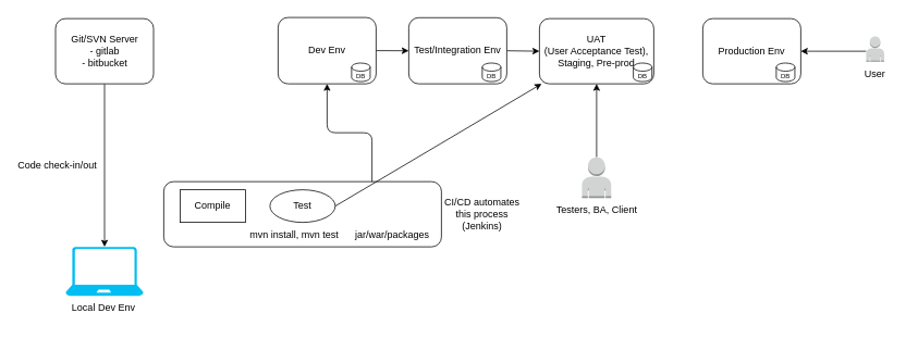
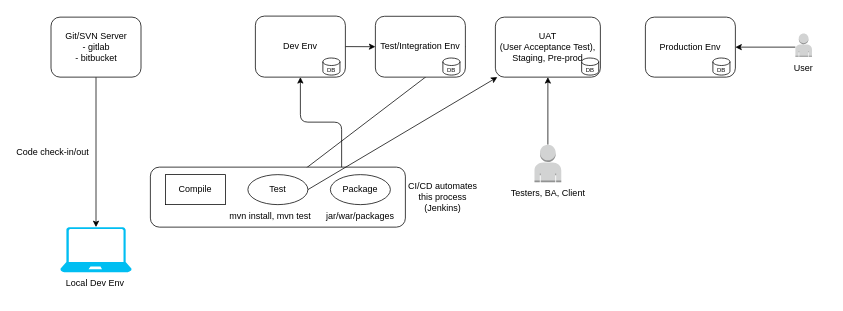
  <mxCell id="0" />
  <mxCell id="1" parent="0" />
  <mxCell id="2" style="edgeStyle=none;html=1;entryX=0.5;entryY=0;entryDx=0;entryDy=0;entryPerimeter=0;" edge="1" parent="1" source="3" target="6"><mxGeometry relative="1" as="geometry" /></mxCell>
  <mxCell id="3" value="Git/SVN Server&lt;br&gt;- gitlab&lt;br&gt;- bitbucket" style="rounded=1;whiteSpace=wrap;html=1;" vertex="1" parent="1"><mxGeometry x="67.5" y="22" width="120" height="80" as="geometry" /></mxCell>
  <mxCell id="4" value="Code check-in/out" style="text;html=1;strokeColor=none;fillColor=none;align=center;verticalAlign=middle;whiteSpace=wrap;rounded=0;" vertex="1" parent="1"><mxGeometry x="20" y="182" width="100" height="40" as="geometry" /></mxCell>
  <mxCell id="5" value="" style="group;strokeColor=none;" vertex="1" connectable="0" parent="1"><mxGeometry x="80" y="302" width="110" height="90" as="geometry" /></mxCell>
  <mxCell id="6" value="" style="verticalLabelPosition=bottom;html=1;verticalAlign=top;align=center;strokeColor=none;fillColor=#00BEF2;shape=mxgraph.azure.laptop;pointerEvents=1;" vertex="1" parent="5"><mxGeometry width="95" height="60" as="geometry" /></mxCell>
  <mxCell id="7" value="Local Dev Env" style="text;html=1;strokeColor=none;fillColor=none;align=center;verticalAlign=middle;whiteSpace=wrap;rounded=0;" vertex="1" parent="5"><mxGeometry y="60" width="92.5" height="30" as="geometry" /></mxCell>
  <mxCell id="8" value="Production Env" style="rounded=1;whiteSpace=wrap;html=1;" vertex="1" parent="1"><mxGeometry x="860" y="22" width="120" height="80" as="geometry" /></mxCell>
  <mxCell id="9" style="edgeStyle=none;html=1;entryX=1;entryY=0.5;entryDx=0;entryDy=0;" edge="1" parent="1" target="8"><mxGeometry relative="1" as="geometry"><mxPoint x="1060" y="62" as="sourcePoint" /></mxGeometry></mxCell>
  <mxCell id="10" value="UAT&lt;br&gt;(User Acceptance Test), Staging, Pre-prod" style="rounded=1;whiteSpace=wrap;html=1;" vertex="1" parent="1"><mxGeometry x="660" y="22" width="140" height="80" as="geometry" /></mxCell>
  <mxCell id="11" style="edgeStyle=none;html=1;entryX=0.5;entryY=1;entryDx=0;entryDy=0;" edge="1" parent="1" target="10"><mxGeometry relative="1" as="geometry"><mxPoint x="730" y="192" as="sourcePoint" /></mxGeometry></mxCell>
  <mxCell id="12" value="Testers, BA, Client" style="text;html=1;strokeColor=none;fillColor=none;align=center;verticalAlign=middle;whiteSpace=wrap;rounded=0;" vertex="1" parent="1"><mxGeometry x="667.5" y="237" width="125" height="40" as="geometry" /></mxCell>
- <mxCell id="13" style="edgeStyle=none;html=1;exitX=1;exitY=0.5;exitDx=0;exitDy=0;entryX=0;entryY=0.5;entryDx=0;entryDy=0;fontSize=8;" edge="1" parent="1" source="14" target="10"><mxGeometry relative="1" as="geometry" /></mxCell>
+ <mxCell id="13" style="edgeStyle=none;html=1;exitX=1;exitY=0.5;exitDx=0;exitDy=0;fontSize=8;" edge="1" parent="1" source="14" target="22"><mxGeometry relative="1" as="geometry" /></mxCell>
  <mxCell id="14" value="Test/Integration Env" style="rounded=1;whiteSpace=wrap;html=1;strokeColor=default;" vertex="1" parent="1"><mxGeometry x="500" y="20.88" width="120" height="81.12" as="geometry" /></mxCell>
  <mxCell id="15" style="edgeStyle=none;html=1;exitX=1;exitY=0.5;exitDx=0;exitDy=0;entryX=0;entryY=0.5;entryDx=0;entryDy=0;fontSize=8;" edge="1" parent="1" source="16" target="14"><mxGeometry relative="1" as="geometry" /></mxCell>
  <mxCell id="16" value="Dev Env" style="rounded=1;whiteSpace=wrap;html=1;strokeColor=default;" vertex="1" parent="1"><mxGeometry x="340" y="20.63" width="120" height="81.37" as="geometry" /></mxCell>
  <mxCell id="17" value="" style="group" vertex="1" connectable="0" parent="1"><mxGeometry x="200" y="222" width="340" height="80" as="geometry" /></mxCell>
  <mxCell id="18" value="" style="rounded=1;whiteSpace=wrap;html=1;strokeColor=default;" vertex="1" parent="17"><mxGeometry width="340" height="80" as="geometry" /></mxCell>
  <mxCell id="19" value="Compile" style="whiteSpace=wrap;html=1;strokeColor=default;rounded=0;" vertex="1" parent="17"><mxGeometry x="20" y="10" width="80" height="40" as="geometry" /></mxCell>
+ <mxCell id="20" value="Package" style="ellipse;whiteSpace=wrap;html=1;strokeColor=default;" vertex="1" parent="17"><mxGeometry x="240" y="10" width="80" height="40" as="geometry" /></mxCell>
  <mxCell id="21" style="edgeStyle=none;html=1;exitX=1;exitY=0.5;exitDx=0;exitDy=0;" edge="1" parent="17" source="22" target="10"><mxGeometry relative="1" as="geometry" /></mxCell>
  <mxCell id="22" value="Test" style="ellipse;whiteSpace=wrap;html=1;strokeColor=default;" vertex="1" parent="17"><mxGeometry x="130" y="10" width="80" height="40" as="geometry" /></mxCell>
  <mxCell id="23" value="mvn install, mvn test" style="text;html=1;strokeColor=none;fillColor=none;align=center;verticalAlign=middle;whiteSpace=wrap;rounded=0;" vertex="1" parent="17"><mxGeometry x="75" y="50" width="170" height="30" as="geometry" /></mxCell>
  <mxCell id="24" value="jar/war/packages" style="text;html=1;strokeColor=none;fillColor=none;align=center;verticalAlign=middle;whiteSpace=wrap;rounded=0;" vertex="1" parent="17"><mxGeometry x="220" y="50" width="120" height="30" as="geometry" /></mxCell>
  <mxCell id="25" style="edgeStyle=none;html=1;exitX=0.75;exitY=0;exitDx=0;exitDy=0;entryX=0.5;entryY=1;entryDx=0;entryDy=0;" edge="1" parent="1" source="18" target="16"><mxGeometry relative="1" as="geometry"><Array as="points"><mxPoint x="455" y="162" /><mxPoint x="400" y="162" /></Array></mxGeometry></mxCell>
  <mxCell id="26" value="&lt;font style=&quot;font-size: 8px&quot;&gt;DB&lt;/font&gt;" style="shape=cylinder3;whiteSpace=wrap;html=1;boundedLbl=1;backgroundOutline=1;size=5;strokeColor=default;" vertex="1" parent="1"><mxGeometry x="430" y="76.5" width="22.75" height="22.75" as="geometry" /></mxCell>
  <mxCell id="27" value="&lt;font style=&quot;font-size: 8px&quot;&gt;DB&lt;/font&gt;" style="shape=cylinder3;whiteSpace=wrap;html=1;boundedLbl=1;backgroundOutline=1;size=5;strokeColor=default;" vertex="1" parent="1"><mxGeometry x="590" y="76.5" width="22.75" height="22.75" as="geometry" /></mxCell>
  <mxCell id="28" value="&lt;font style=&quot;font-size: 8px&quot;&gt;DB&lt;/font&gt;" style="shape=cylinder3;whiteSpace=wrap;html=1;boundedLbl=1;backgroundOutline=1;size=5;strokeColor=default;" vertex="1" parent="1"><mxGeometry x="775" y="76.5" width="22.75" height="22.75" as="geometry" /></mxCell>
  <mxCell id="29" value="&lt;font style=&quot;font-size: 8px&quot;&gt;DB&lt;/font&gt;" style="shape=cylinder3;whiteSpace=wrap;html=1;boundedLbl=1;backgroundOutline=1;size=5;strokeColor=default;" vertex="1" parent="1"><mxGeometry x="950" y="76.5" width="22.75" height="22.75" as="geometry" /></mxCell>
  <mxCell id="30" value="" style="group" vertex="1" connectable="0" parent="1"><mxGeometry x="1041.07" y="43.75" width="60" height="61" as="geometry" /></mxCell>
  <mxCell id="31" value="" style="outlineConnect=0;dashed=0;verticalLabelPosition=bottom;verticalAlign=top;align=center;html=1;shape=mxgraph.aws3.user;fillColor=#D2D3D3;gradientColor=none;strokeColor=default;" vertex="1" parent="30"><mxGeometry x="18.93" width="22.14" height="31" as="geometry" /></mxCell>
  <mxCell id="32" value="User" style="text;html=1;strokeColor=none;fillColor=none;align=center;verticalAlign=middle;whiteSpace=wrap;rounded=0;" vertex="1" parent="30"><mxGeometry y="31" width="60" height="30" as="geometry" /></mxCell>
  <mxCell id="33" value="&lt;font style=&quot;font-size: 12px&quot;&gt;CI/CD automates this process (Jenkins)&lt;/font&gt;" style="text;html=1;strokeColor=none;fillColor=none;align=center;verticalAlign=middle;whiteSpace=wrap;rounded=0;fontSize=8;" vertex="1" parent="1"><mxGeometry x="540" y="247" width="100" height="30" as="geometry" /></mxCell>
  <mxCell id="34" value="" style="outlineConnect=0;dashed=0;verticalLabelPosition=bottom;verticalAlign=top;align=center;html=1;shape=mxgraph.aws3.user;fillColor=#D2D3D3;gradientColor=none;fontSize=12;strokeColor=default;" vertex="1" parent="1"><mxGeometry x="712.15" y="192" width="35.71" height="50" as="geometry" /></mxCell>
